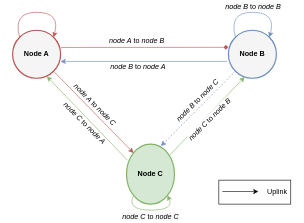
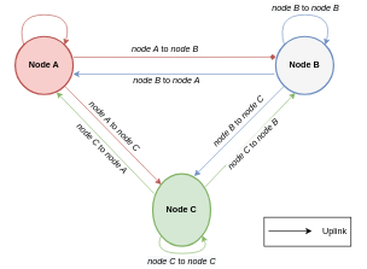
  <mxCell id="0" />
  <mxCell id="1" parent="0" />
  <mxCell id="2" style="edgeStyle=orthogonalEdgeStyle;rounded=0;orthogonalLoop=1;jettySize=auto;html=1;exitX=1.006;exitY=0.358;exitDx=0;exitDy=0;entryX=0;entryY=0.355;entryDx=0;entryDy=0;exitPerimeter=0;entryPerimeter=0;strokeColor=#B85450;endArrow=diamond;" parent="1" source="4" target="7" edge="1"><mxGeometry relative="1" as="geometry" /></mxCell>
  <mxCell id="3" value="&lt;i&gt;node A&lt;/i&gt;&amp;nbsp;to&amp;nbsp;&lt;i&gt;node B&lt;/i&gt;" style="text;html=1;resizable=0;points=[];align=center;verticalAlign=middle;labelBackgroundColor=#ffffff;strokeColor=#3333FF;" parent="2" vertex="1" connectable="0"><mxGeometry x="0.349" relative="1" as="geometry"><mxPoint x="-63" y="-12" as="offset" /></mxGeometry></mxCell>
- <mxCell id="4" value="Node A" style="ellipse;whiteSpace=wrap;html=1;aspect=fixed;fontStyle=1;strokeColor=#b85450;fillColor=#f5f5f5;strokeWidth=2;" parent="1" vertex="1"><mxGeometry x="20" y="50" width="80" height="80" as="geometry" /></mxCell>
+ <mxCell id="4" value="Node A" style="ellipse;whiteSpace=wrap;html=1;aspect=fixed;fontStyle=1;strokeColor=#b85450;fillColor=#f8cecc;strokeWidth=2;" parent="1" vertex="1"><mxGeometry x="20" y="50" width="80" height="80" as="geometry" /></mxCell>
  <mxCell id="5" style="edgeStyle=orthogonalEdgeStyle;rounded=0;orthogonalLoop=1;jettySize=auto;html=1;exitX=-0.032;exitY=0.633;exitDx=0;exitDy=0;exitPerimeter=0;fillColor=#66B2FF;strokeColor=#6C8EBF;" parent="1" source="7" edge="1"><mxGeometry relative="1" as="geometry"><mxPoint x="100" y="102" as="targetPoint" /><Array as="points"><mxPoint x="378" y="102" /></Array></mxGeometry></mxCell>
  <mxCell id="6" value="&lt;i&gt;node B&lt;/i&gt;&amp;nbsp;to&amp;nbsp;&lt;i&gt;node A&lt;/i&gt;" style="text;html=1;resizable=0;points=[];align=center;verticalAlign=middle;labelBackgroundColor=#ffffff;fillColor=#66B2FF;strokeColor=#66B2FF;" parent="5" vertex="1" connectable="0"><mxGeometry x="-0.099" y="-2" relative="1" as="geometry"><mxPoint x="-24" y="10" as="offset" /></mxGeometry></mxCell>
  <mxCell id="7" value="Node B" style="ellipse;whiteSpace=wrap;html=1;aspect=fixed;fontStyle=1;strokeColor=#6c8ebf;fillColor=#f5f5f5;strokeWidth=2;" parent="1" vertex="1"><mxGeometry x="380" y="50" width="80" height="80" as="geometry" /></mxCell>
  <mxCell id="8" value="Node C" style="ellipse;whiteSpace=wrap;html=1;aspect=fixed;fontStyle=1;fillColor=#d5e8d4;strokeColor=#82b366;strokeWidth=2;" parent="1" vertex="1"><mxGeometry x="210" y="240" width="80" height="100" as="geometry" /></mxCell>
  <mxCell id="9" value="" style="endArrow=classic;html=1;exitX=1;exitY=1;exitDx=0;exitDy=0;entryX=0;entryY=0;entryDx=0;entryDy=0;strokeColor=#B85450;" parent="1" source="4" target="8" edge="1"><mxGeometry width="50" height="50" relative="1" as="geometry"><mxPoint x="20" y="380" as="sourcePoint" /><mxPoint x="70" y="330" as="targetPoint" /></mxGeometry></mxCell>
  <mxCell id="10" value="&lt;i&gt;node A&lt;/i&gt;&amp;nbsp;to&amp;nbsp;&lt;i&gt;node C&lt;/i&gt;" style="text;html=1;resizable=0;points=[];align=center;verticalAlign=middle;labelBackgroundColor=#ffffff;rotation=45;" parent="9" vertex="1" connectable="0"><mxGeometry x="-0.361" y="2" relative="1" as="geometry"><mxPoint x="24.5" y="13" as="offset" /></mxGeometry></mxCell>
  <mxCell id="11" value="" style="endArrow=classic;html=1;entryX=0.714;entryY=0.962;entryDx=0;entryDy=0;entryPerimeter=0;exitX=0.023;exitY=0.271;exitDx=0;exitDy=0;exitPerimeter=0;strokeColor=#82B366;" parent="1" source="8" target="4" edge="1"><mxGeometry width="50" height="50" relative="1" as="geometry"><mxPoint x="20" y="390" as="sourcePoint" /><mxPoint x="70" y="340" as="targetPoint" /></mxGeometry></mxCell>
  <mxCell id="12" value="&lt;i&gt;node C&lt;/i&gt;&amp;nbsp;to&amp;nbsp;&lt;i&gt;node A&lt;/i&gt;" style="text;html=1;resizable=0;points=[];align=center;verticalAlign=middle;labelBackgroundColor=#ffffff;rotation=45;strokeColor=#33FF33;" parent="11" vertex="1" connectable="0"><mxGeometry x="-0.378" y="1" relative="1" as="geometry"><mxPoint x="-29.5" y="-20.5" as="offset" /></mxGeometry></mxCell>
  <mxCell id="13" value="" style="endArrow=classic;html=1;strokeColor=#82B366;exitX=0.904;exitY=0.18;exitDx=0;exitDy=0;exitPerimeter=0;" parent="1" source="8" edge="1"><mxGeometry width="50" height="50" relative="1" as="geometry"><mxPoint x="283" y="252" as="sourcePoint" /><mxPoint x="407" y="128" as="targetPoint" /></mxGeometry></mxCell>
  <mxCell id="14" value="&lt;i&gt;node C&lt;/i&gt;&amp;nbsp;to&amp;nbsp;&lt;i&gt;node B&lt;/i&gt;" style="text;html=1;resizable=0;points=[];align=center;verticalAlign=middle;labelBackgroundColor=#ffffff;rotation=-45;strokeColor=#33FF33;" parent="13" vertex="1" connectable="0"><mxGeometry x="0.081" relative="1" as="geometry"><mxPoint x="-1" y="11.5" as="offset" /></mxGeometry></mxCell>
- <mxCell id="15" value="" style="endArrow=classic;html=1;entryX=0.718;entryY=0.03;entryDx=0;entryDy=0;exitX=0;exitY=1;exitDx=0;exitDy=0;strokeColor=#6C8EBF;entryPerimeter=0;dashed=1;" parent="1" source="7" target="8" edge="1"><mxGeometry width="50" height="50" relative="1" as="geometry"><mxPoint x="20" y="390" as="sourcePoint" /><mxPoint x="70" y="340" as="targetPoint" /></mxGeometry></mxCell>
+ <mxCell id="15" value="" style="endArrow=classic;html=1;entryX=0.718;entryY=0.03;entryDx=0;entryDy=0;exitX=0;exitY=1;exitDx=0;exitDy=0;strokeColor=#6C8EBF;entryPerimeter=0;" parent="1" source="7" target="8" edge="1"><mxGeometry width="50" height="50" relative="1" as="geometry"><mxPoint x="20" y="390" as="sourcePoint" /><mxPoint x="70" y="340" as="targetPoint" /></mxGeometry></mxCell>
  <mxCell id="16" value="&lt;i&gt;node B&lt;/i&gt;&amp;nbsp;to&amp;nbsp;&lt;i&gt;node C&lt;/i&gt;" style="text;html=1;resizable=0;points=[];align=center;verticalAlign=middle;labelBackgroundColor=#ffffff;rotation=-45;" parent="15" vertex="1" connectable="0"><mxGeometry x="-0.202" y="1" relative="1" as="geometry"><mxPoint x="-16" y="-1" as="offset" /></mxGeometry></mxCell>
  <mxCell id="17" value="" style="curved=1;endArrow=classic;html=1;exitX=0;exitY=0;exitDx=0;exitDy=0;entryX=1;entryY=0;entryDx=0;entryDy=0;strokeColor=#B85450;elbow=vertical;" parent="1" source="4" target="4" edge="1"><mxGeometry width="50" height="50" relative="1" as="geometry"><mxPoint x="-5" y="0" as="sourcePoint" /><mxPoint x="45" y="-50" as="targetPoint" /><Array as="points"><mxPoint x="20" y="20" /><mxPoint x="100" y="20" /></Array></mxGeometry></mxCell>
  <mxCell id="18" value="" style="curved=1;endArrow=classic;html=1;exitX=0;exitY=0;exitDx=0;exitDy=0;entryX=1;entryY=0;entryDx=0;entryDy=0;strokeColor=#6C8EBF;elbow=vertical;" parent="1" edge="1"><mxGeometry width="50" height="50" relative="1" as="geometry"><mxPoint x="391.716" y="61.716" as="sourcePoint" /><mxPoint x="448.284" y="61.716" as="targetPoint" /><Array as="points"><mxPoint x="380" y="20" /><mxPoint x="460" y="20" /></Array></mxGeometry></mxCell>
  <mxCell id="19" value="&lt;i style=&quot;background-color: rgb(248 , 249 , 250)&quot;&gt;node B&lt;/i&gt;&amp;nbsp;to&amp;nbsp;&lt;i style=&quot;background-color: rgb(248 , 249 , 250)&quot;&gt;node B&lt;/i&gt;" style="text;html=1;resizable=0;points=[];align=center;verticalAlign=middle;labelBackgroundColor=#ffffff;" parent="18" vertex="1" connectable="0"><mxGeometry x="0.096" y="-1" relative="1" as="geometry"><mxPoint x="-7.5" y="-11" as="offset" /></mxGeometry></mxCell>
  <mxCell id="20" value="" style="curved=1;endArrow=classic;html=1;exitX=0;exitY=1;exitDx=0;exitDy=0;entryX=1;entryY=1;entryDx=0;entryDy=0;strokeColor=#82B366;elbow=vertical;" parent="1" source="8" target="8" edge="1"><mxGeometry width="50" height="50" relative="1" as="geometry"><mxPoint x="221.716" y="371.716" as="sourcePoint" /><mxPoint x="278.284" y="371.716" as="targetPoint" /><Array as="points"><mxPoint x="210" y="350" /><mxPoint x="290" y="350" /></Array></mxGeometry></mxCell>
  <mxCell id="21" value="&lt;i style=&quot;background-color: rgb(248 , 249 , 250)&quot;&gt;node C&lt;/i&gt;&amp;nbsp;to&amp;nbsp;&lt;i style=&quot;background-color: rgb(248 , 249 , 250)&quot;&gt;node C&lt;br&gt;&lt;/i&gt;" style="text;html=1;resizable=0;points=[];align=center;verticalAlign=middle;labelBackgroundColor=#ffffff;" parent="20" vertex="1" connectable="0"><mxGeometry x="0.096" y="-1" relative="1" as="geometry"><mxPoint x="-7.5" y="9" as="offset" /></mxGeometry></mxCell>
  <mxCell id="22" value="" style="group" vertex="1" connectable="0" parent="1"><mxGeometry x="364" y="300" width="120" height="40" as="geometry" /></mxCell>
  <mxCell id="23" value="" style="endArrow=classic;html=1;" parent="22" edge="1"><mxGeometry width="50" height="50" relative="1" as="geometry"><mxPoint x="6" y="19" as="sourcePoint" /><mxPoint x="66" y="19" as="targetPoint" /></mxGeometry></mxCell>
  <mxCell id="24" value="Uplink" style="text;html=1;resizable=0;points=[];align=center;verticalAlign=middle;labelBackgroundColor=#ffffff;" parent="23" vertex="1" connectable="0"><mxGeometry x="-0.62" y="-1" relative="1" as="geometry"><mxPoint x="79" y="-1" as="offset" /></mxGeometry></mxCell>
  <mxCell id="25" value="" style="rounded=0;whiteSpace=wrap;html=1;fillColor=none;" parent="22" vertex="1"><mxGeometry width="120" height="40" as="geometry" /></mxCell>
